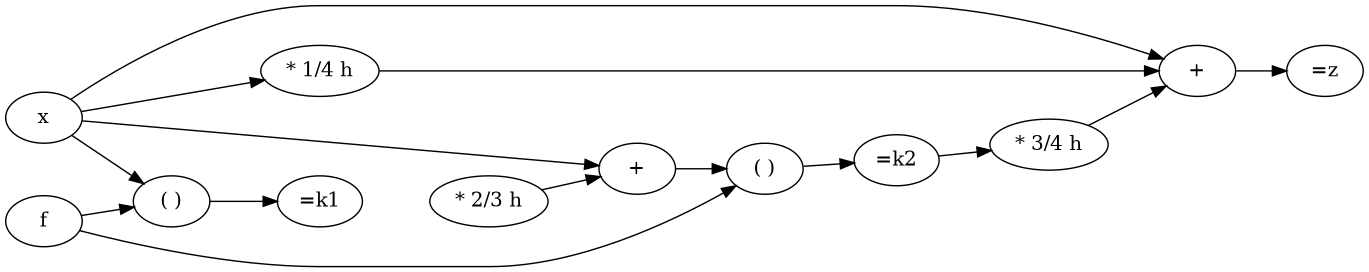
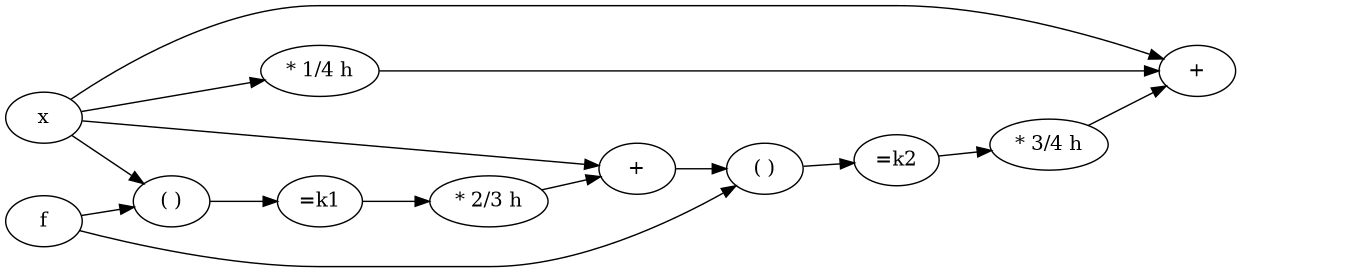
  digraph {
    rankdir=LR
    n1 [label="* 2/3 h"]
    n2 [label="+"]
    n3 [label="( )"]
    n4 [label="* 3/4 h"]
    n5 [label="+"]
-   n6 [label="=z"]
    n7 [label="* 1/4 h"]
    n8 [label="=k2"]
    n9 [label="=k1"]
    n10 [label="( )"]
    x
    f
    n1 -> n2
    n2 -> n3
    n3 -> n8
    n4 -> n5
-   n5 -> n6
    n7 -> n5
    n8 -> n4
+   n9 -> n1
    n10 -> n9
    x -> n2
    x -> n5
    x -> n7
    x -> n10
    f -> n3
    f -> n10
  }
